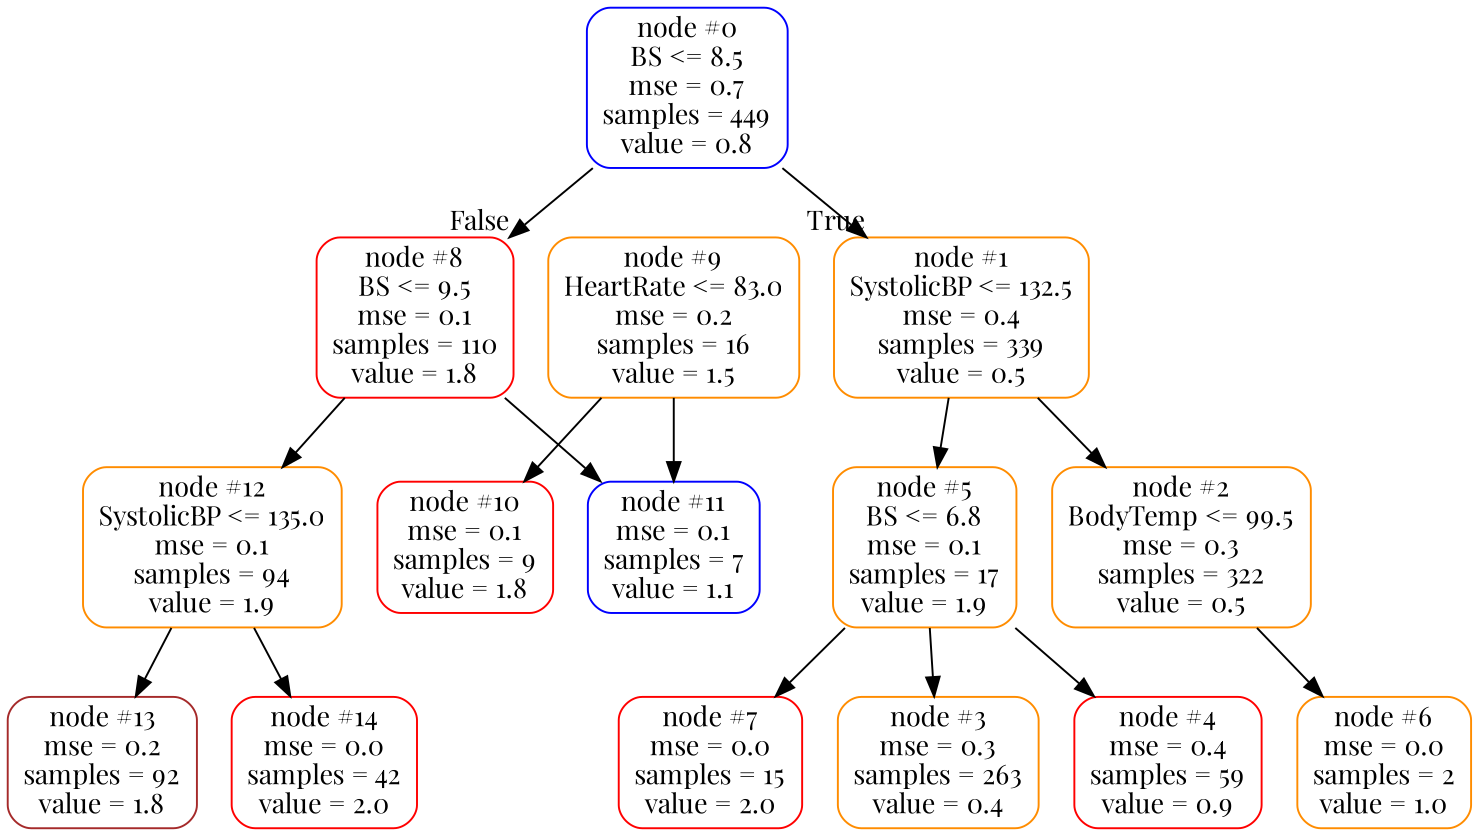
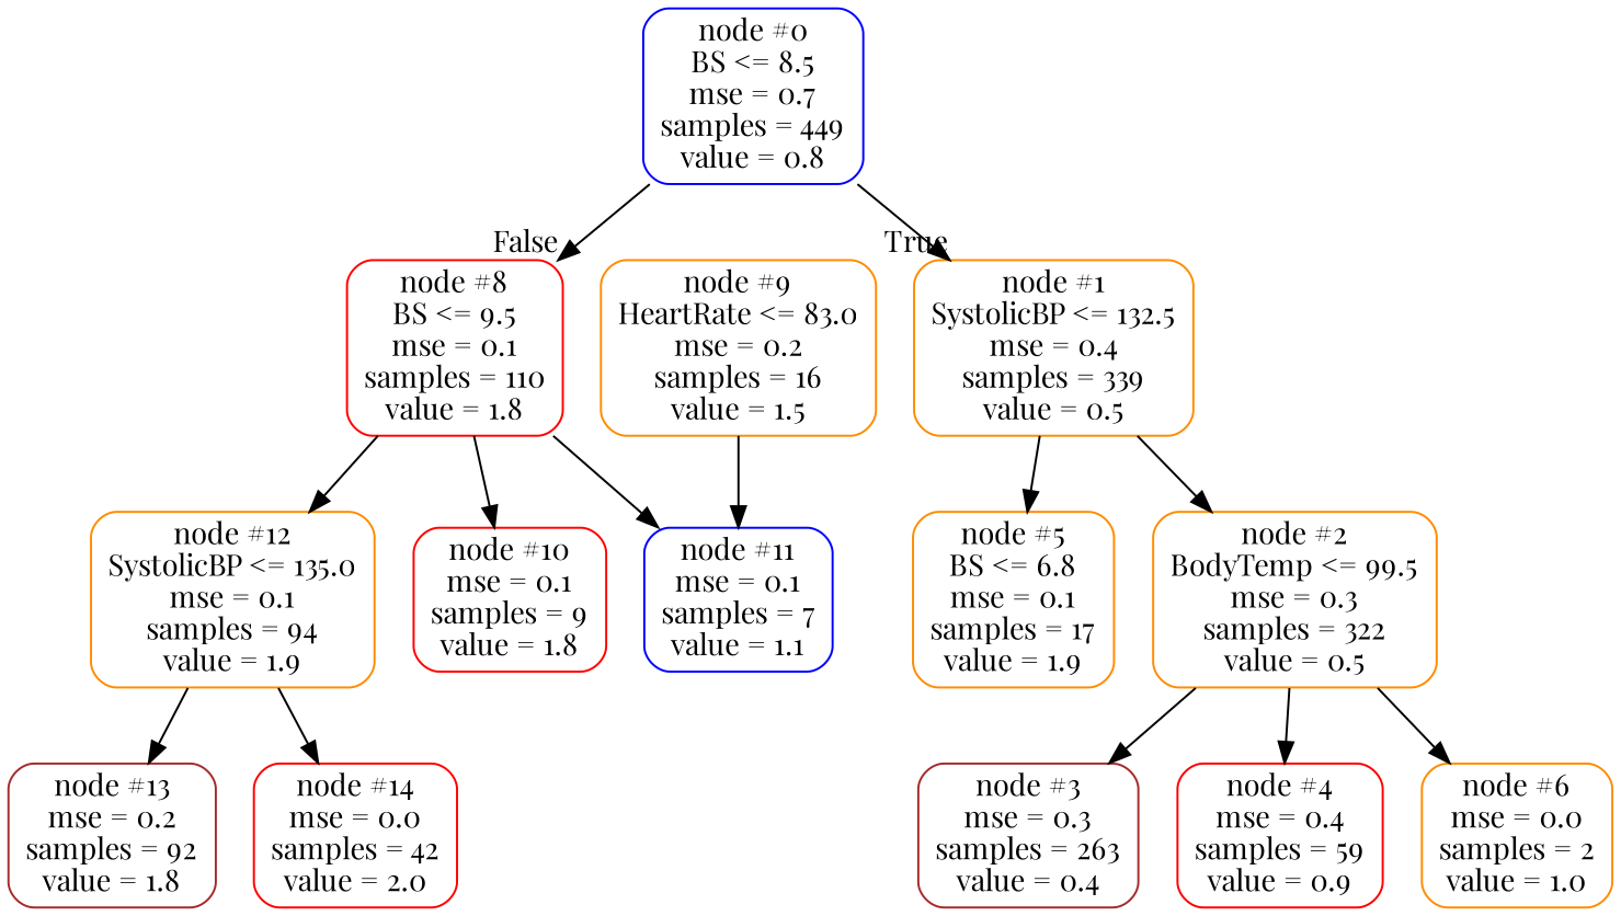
  digraph {
    fontname="Playfair Display"
    node [color=darkorange fontname="Playfair Display" shape=box style=rounded]
    edge [fontname="Playfair Display"]
    n1 [color=blue label="node #0\nBS <= 8.5\nmse = 0.7\nsamples = 449\nvalue = 0.8"]
    n2 [label="node #1\nSystolicBP <= 132.5\nmse = 0.4\nsamples = 339\nvalue = 0.5"]
    n3 [color=red label="node #8\nBS <= 9.5\nmse = 0.1\nsamples = 110\nvalue = 1.8"]
    n4 [label="node #2\nBodyTemp <= 99.5\nmse = 0.3\nsamples = 322\nvalue = 0.5"]
    n5 [label="node #5\nBS <= 6.8\nmse = 0.1\nsamples = 17\nvalue = 1.9"]
    n6 [label="node #12\nSystolicBP <= 135.0\nmse = 0.1\nsamples = 94\nvalue = 1.9"]
    n7 [color=blue label="node #11\nmse = 0.1\nsamples = 7\nvalue = 1.1"]
-   n8 [label="node #3\nmse = 0.3\nsamples = 263\nvalue = 0.4"]
+   n8 [color=brown label="node #3\nmse = 0.3\nsamples = 263\nvalue = 0.4"]
    n9 [color=red label="node #4\nmse = 0.4\nsamples = 59\nvalue = 0.9"]
    n10 [label="node #6\nmse = 0.0\nsamples = 2\nvalue = 1.0"]
-   n11 [color=red label="node #7\nmse = 0.0\nsamples = 15\nvalue = 2.0"]
    n12 [label="node #9\nHeartRate <= 83.0\nmse = 0.2\nsamples = 16\nvalue = 1.5"]
    n13 [color=red label="node #10\nmse = 0.1\nsamples = 9\nvalue = 1.8"]
    n14 [color=brown label="node #13\nmse = 0.2\nsamples = 92\nvalue = 1.8"]
    n15 [color=red label="node #14\nmse = 0.0\nsamples = 42\nvalue = 2.0"]
    n1 -> n2 [headlabel=True labelangle=45 labeldistance=2.5]
    n1 -> n3 [headlabel=False labelangle=-45 labeldistance=2.5]
    n2 -> n4
    n2 -> n5
    n3 -> n6
    n3 -> n7
-   n5 -> n8
-   n5 -> n9
+   n4 -> n8
+   n4 -> n9
    n4 -> n10
-   n5 -> n11
    n6 -> n14
    n6 -> n15
    n12 -> n7
-   n12 -> n13
+   n3 -> n13
  }
